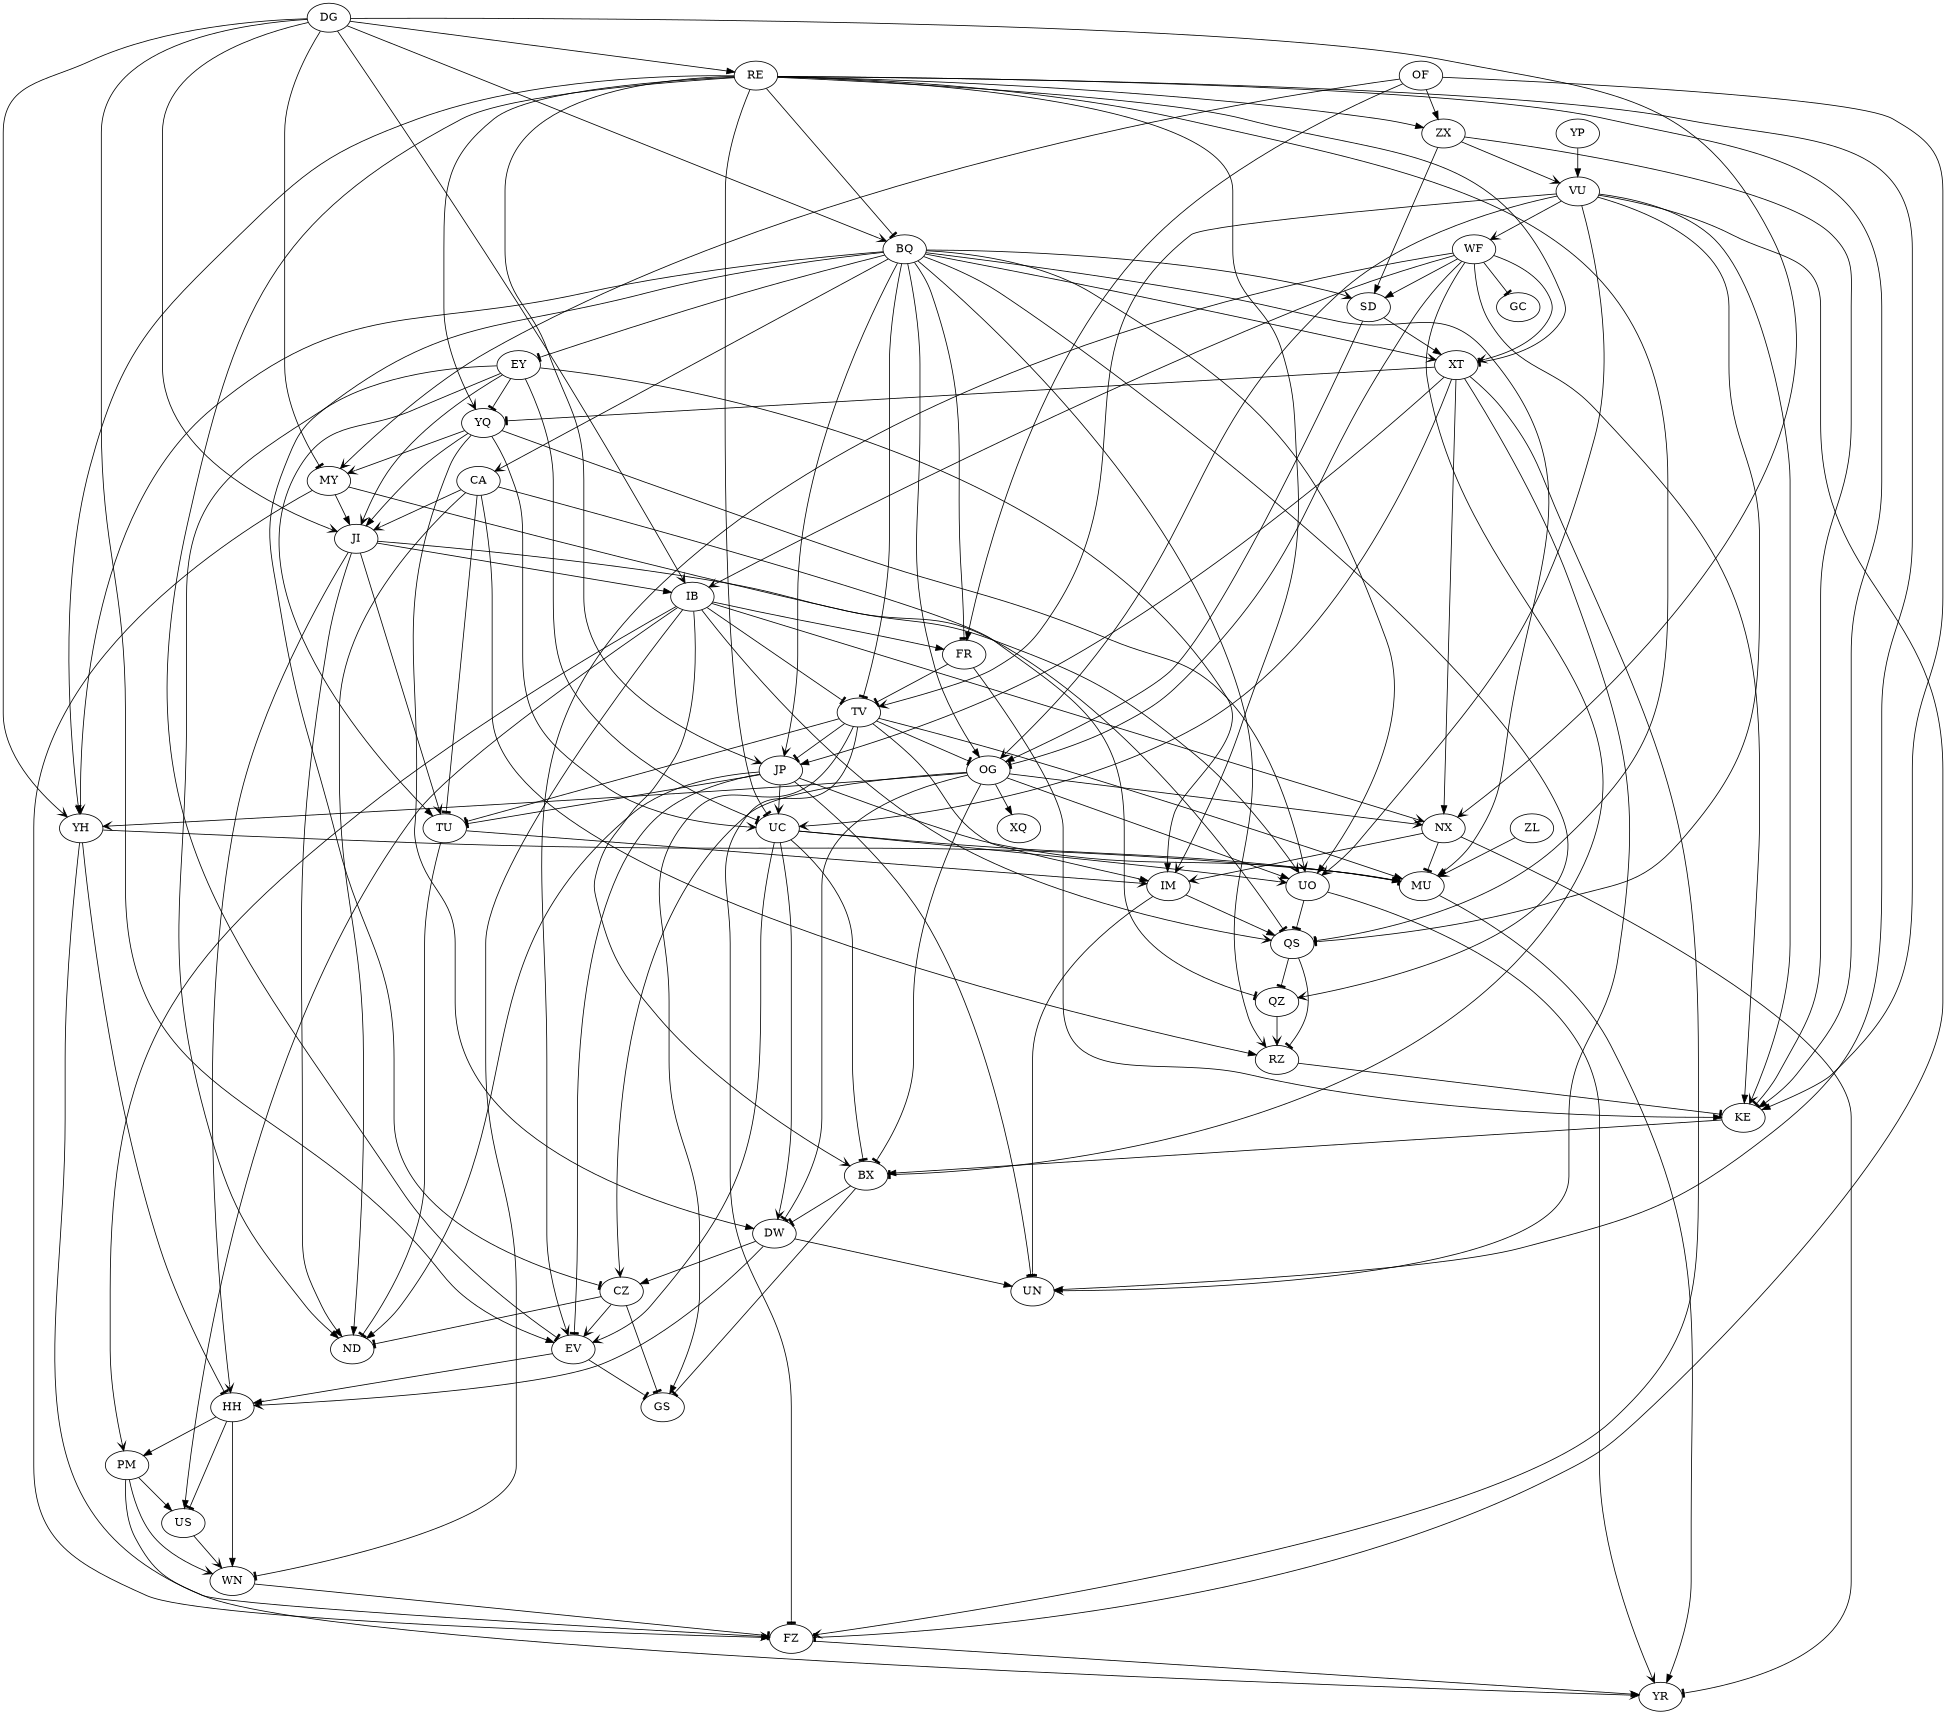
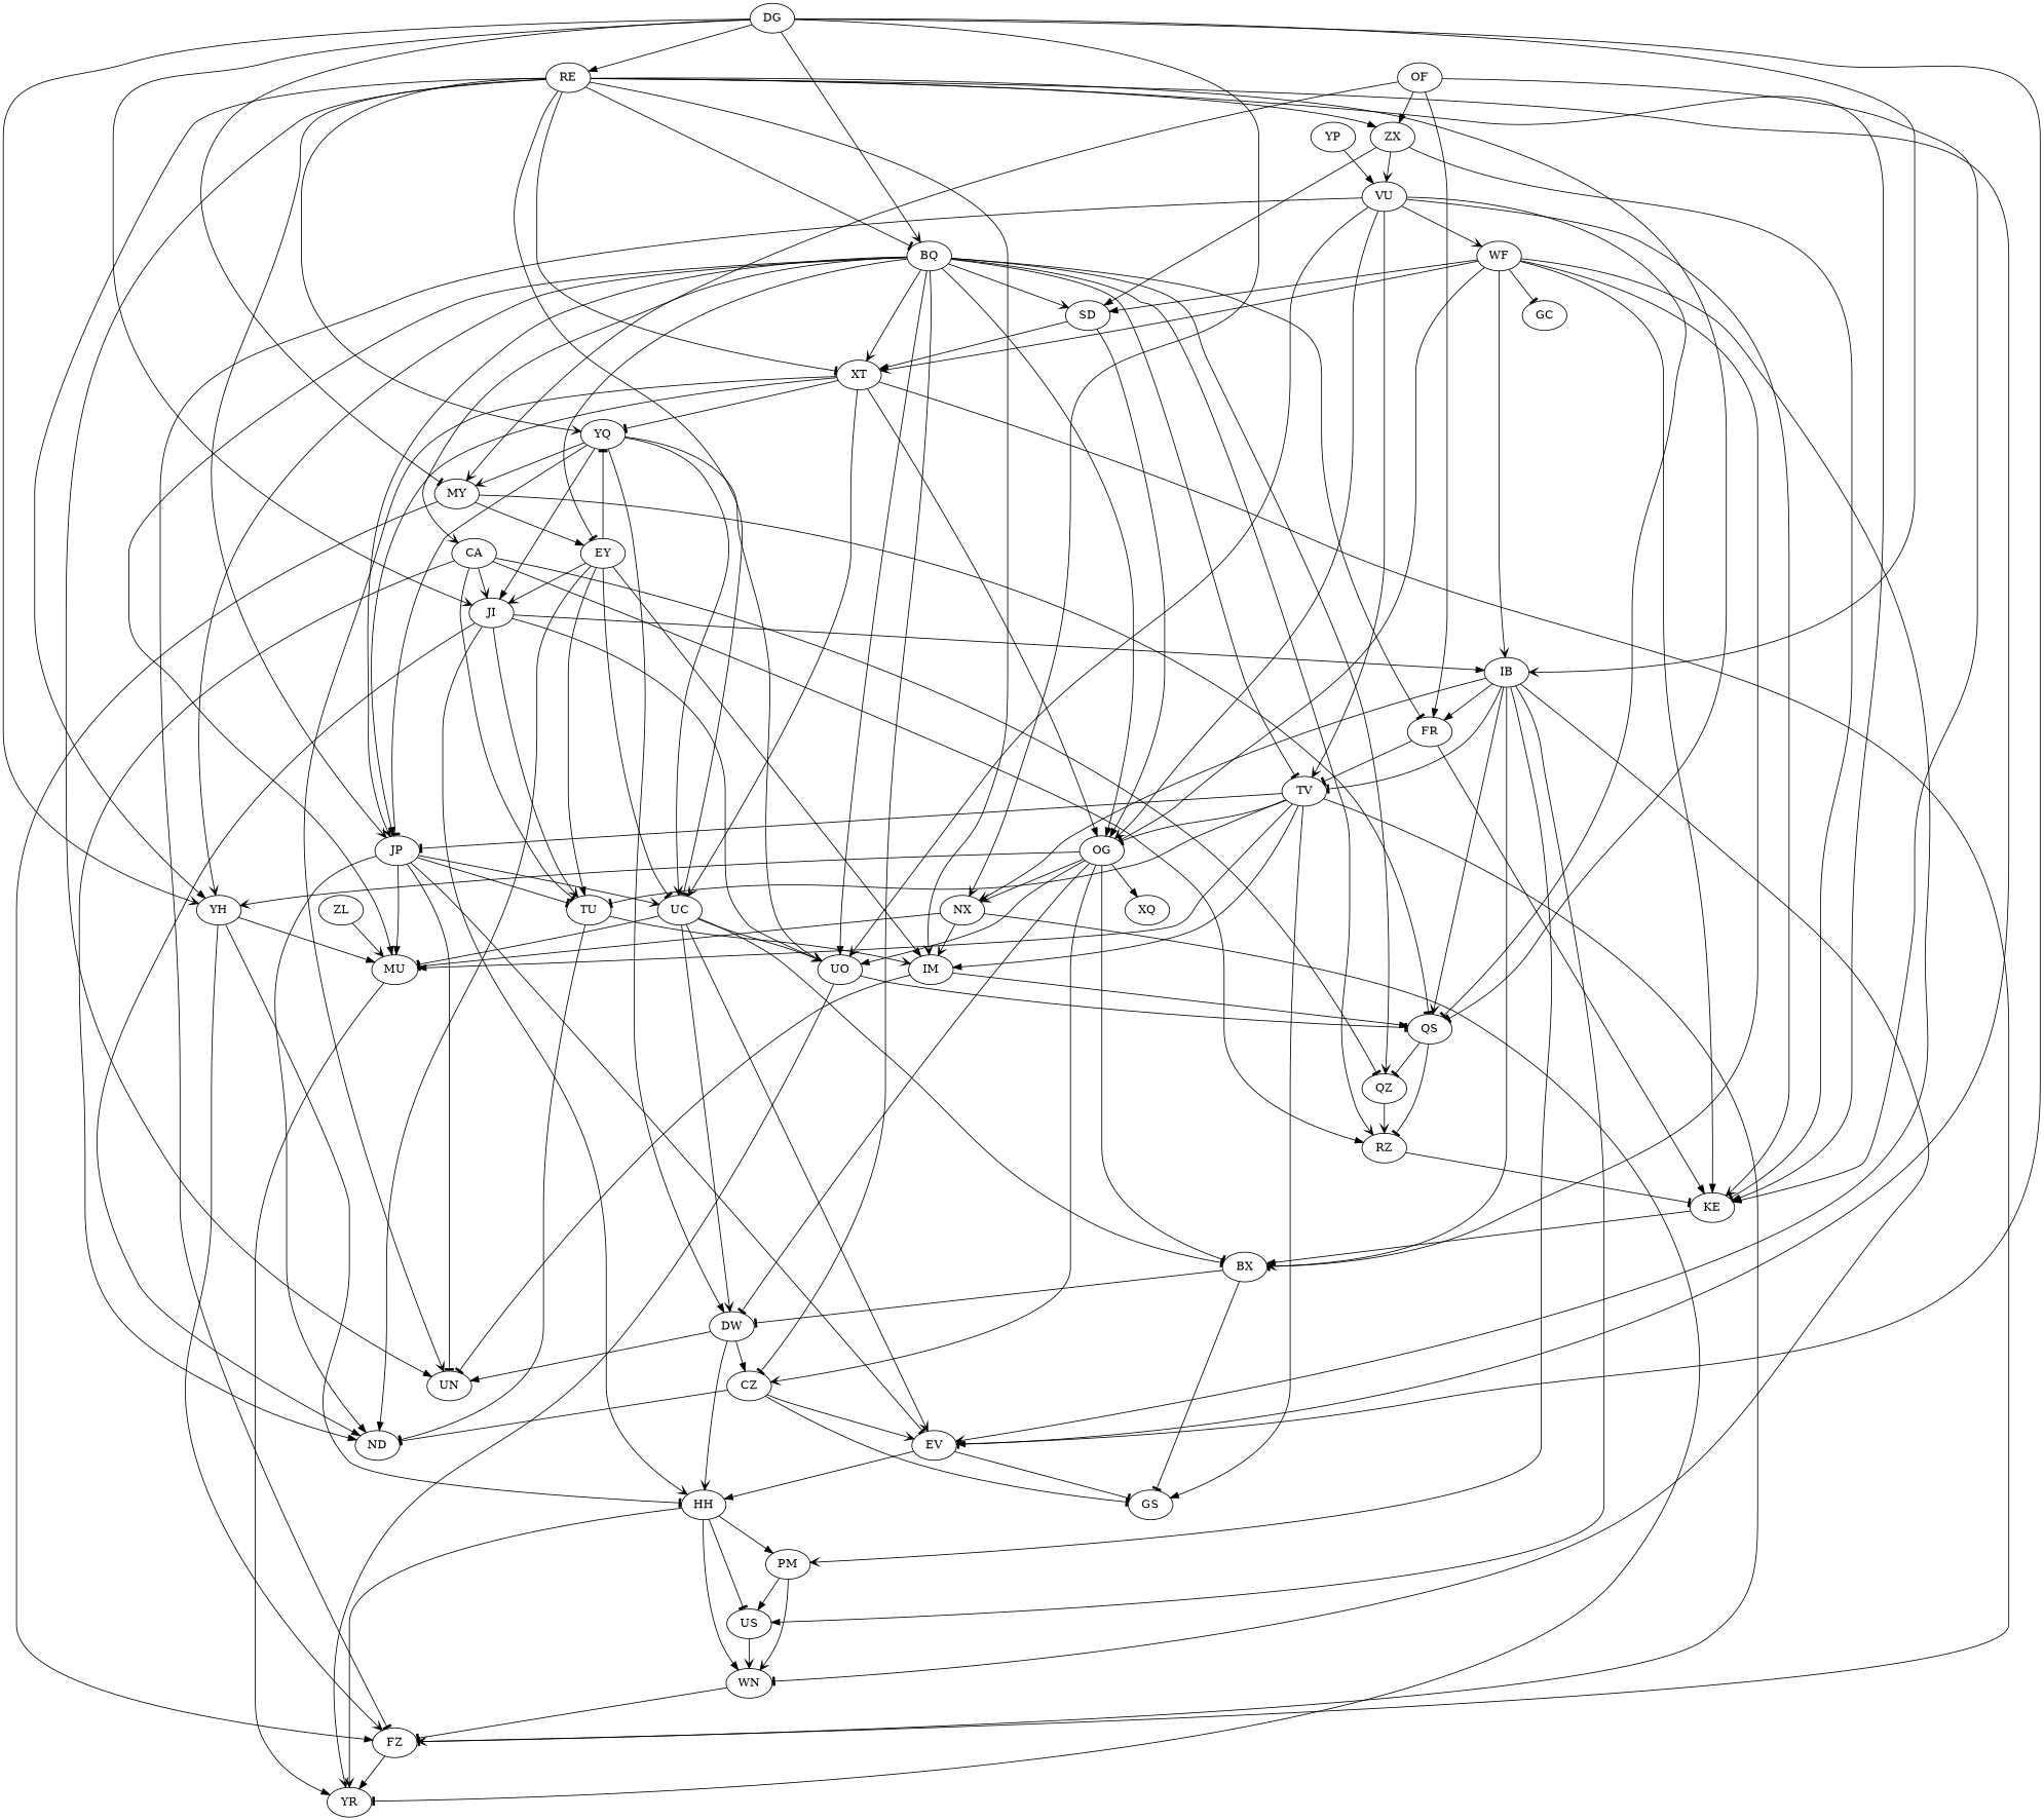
  strict digraph {
    edge [arrowhead=vee]
    DG
    RE
    IB
    BQ
    MY
    JI
    EV
    YH
    NX
    YQ
    ZX
    KE
    IM
    XT
    QS
    UN
    JP
    UC
    FR
    BX
    PM
    TV
    US
    WN
    UO
    QZ
    RZ
    CA
    SD
    OG
    EY
    CZ
    MU
    FZ
    TU
    ND
    HH
    YR
    GS
    DW
    VU
    XQ
    YP
    WF
    GC
    OF
    ZL
    DG -> RE [arrowhead=normal]
    DG -> IB
    DG -> BQ
    DG -> MY [arrowhead=tee]
    DG -> JI
    DG -> EV [arrowhead=normal]
    DG -> YH
    DG -> NX
    RE -> BQ [arrowhead=tee]
    RE -> EV [arrowhead=tee]
    RE -> YH [arrowhead=normal]
    RE -> YQ
    RE -> ZX [arrowhead=normal]
    RE -> KE [arrowhead=normal]
    RE -> IM
    RE -> XT [arrowhead=tee]
    RE -> QS [arrowhead=tee]
    RE -> UN [arrowhead=normal]
    RE -> JP
    RE -> UC [arrowhead=tee]
    IB -> NX
    IB -> QS
    IB -> FR [arrowhead=normal]
    IB -> BX
    IB -> PM
    IB -> TV [arrowhead=tee]
    IB -> US [arrowhead=normal]
    IB -> WN [arrowhead=tee]
    BQ -> YH
    BQ -> XT
    BQ -> JP
    BQ -> FR [arrowhead=tee]
    BQ -> TV [arrowhead=tee]
    BQ -> UO [arrowhead=normal]
    BQ -> QZ
    BQ -> RZ
    BQ -> CA
    BQ -> SD
    BQ -> OG [arrowhead=normal]
    BQ -> EY [arrowhead=tee]
    BQ -> CZ [arrowhead=tee]
    BQ -> MU [arrowhead=normal]
-   MY -> JI [arrowhead=normal]
+   MY -> EY [arrowhead=normal]
    MY -> QS [arrowhead=tee]
    MY -> FZ [arrowhead=normal]
    JI -> IB [arrowhead=normal]
    JI -> UO
    JI -> TU
    JI -> ND [arrowhead=normal]
    JI -> HH
    EV -> HH [arrowhead=normal]
    EV -> GS [arrowhead=tee]
    YH -> MU [arrowhead=normal]
    YH -> FZ
    YH -> HH [arrowhead=tee]
    NX -> IM
    NX -> MU [arrowhead=tee]
    NX -> YR [arrowhead=tee]
    YQ -> MY
    YQ -> JI [arrowhead=normal]
+   YQ -> JP [arrowhead=tee]
    YQ -> UC
    YQ -> UO
    YQ -> DW [arrowhead=normal]
    ZX -> KE [arrowhead=tee]
    ZX -> SD [arrowhead=normal]
    ZX -> VU
    KE -> BX [arrowhead=normal]
    IM -> QS [arrowhead=normal]
    IM -> UN [arrowhead=tee]
    XT -> YQ [arrowhead=tee]
    XT -> UN
    XT -> JP [arrowhead=normal]
    XT -> UC
-   XT -> NX [arrowhead=normal]
+   XT -> OG [arrowhead=normal]
    XT -> FZ
    QS -> QZ [arrowhead=tee]
    QS -> RZ [arrowhead=tee]
    JP -> EV [arrowhead=tee]
    JP -> UN [arrowhead=tee]
    JP -> UC
    JP -> MU [arrowhead=normal]
    JP -> TU [arrowhead=tee]
    JP -> ND [arrowhead=normal]
    UC -> EV
    UC -> BX [arrowhead=tee]
    UC -> UO
    UC -> MU [arrowhead=tee]
    UC -> DW
    FR -> KE [arrowhead=normal]
    FR -> TV [arrowhead=tee]
    BX -> GS [arrowhead=tee]
    BX -> DW [arrowhead=tee]
    PM -> US [arrowhead=normal]
    PM -> WN
    TV -> IM [arrowhead=normal]
    TV -> JP [arrowhead=tee]
    TV -> OG [arrowhead=tee]
    TV -> MU [arrowhead=normal]
    TV -> FZ [arrowhead=tee]
    TV -> TU [arrowhead=tee]
    TV -> GS [arrowhead=normal]
    US -> WN
    WN -> FZ [arrowhead=tee]
    UO -> QS [arrowhead=tee]
    UO -> YR
    QZ -> RZ
    RZ -> KE [arrowhead=tee]
    CA -> JI
    CA -> QZ [arrowhead=tee]
    CA -> RZ [arrowhead=normal]
    CA -> TU [arrowhead=tee]
    CA -> ND [arrowhead=normal]
    SD -> XT [arrowhead=normal]
    SD -> OG [arrowhead=normal]
    OG -> YH
    OG -> NX
    OG -> BX [arrowhead=tee]
    OG -> UO [arrowhead=normal]
    OG -> CZ
    OG -> DW [arrowhead=tee]
    OG -> XQ [arrowhead=normal]
    EY -> JI
    EY -> YQ [arrowhead=tee]
    EY -> IM [arrowhead=normal]
    EY -> UC [arrowhead=tee]
    EY -> TU [arrowhead=normal]
    EY -> ND [arrowhead=normal]
    CZ -> EV
    CZ -> ND [arrowhead=tee]
    CZ -> GS [arrowhead=tee]
    MU -> YR [arrowhead=normal]
    FZ -> YR [arrowhead=normal]
    TU -> IM
    TU -> ND [arrowhead=tee]
    HH -> PM [arrowhead=normal]
    HH -> US [arrowhead=tee]
    HH -> WN [arrowhead=normal]
-   PM -> YR
+   HH -> YR
    DW -> UN [arrowhead=normal]
    DW -> CZ [arrowhead=normal]
    DW -> HH
    VU -> KE
    VU -> QS [arrowhead=tee]
    VU -> TV
    VU -> UO
    VU -> OG
    VU -> FZ [arrowhead=tee]
    VU -> WF
    YP -> VU [arrowhead=normal]
    WF -> IB
    WF -> EV
    WF -> KE [arrowhead=normal]
    WF -> XT
    WF -> BX [arrowhead=tee]
    WF -> SD [arrowhead=normal]
    WF -> OG [arrowhead=tee]
    WF -> GC [arrowhead=tee]
    OF -> MY
    OF -> ZX [arrowhead=normal]
    OF -> KE [arrowhead=normal]
    OF -> FR [arrowhead=normal]
    ZL -> MU
  }
